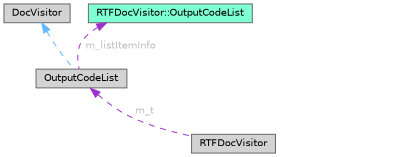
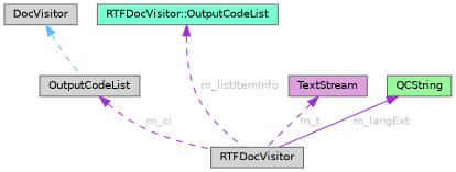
  digraph {
    node [color=gray40 fillcolor=lightgrey fontname=Helvetica fontsize=10 shape=box style=filled]
    edge [color=darkorchid3 dir=back fontname=Helvetica fontsize=10 labelfontname=Helvetica labelfontsize=10 style=dashed fontcolor=grey]
    n1 [fontcolor=black height=0.2 label=RTFDocVisitor width=0.4]
    n2 [height=0.2 label=DocVisitor width=0.4]
    n3 [height=0.2 label=OutputCodeList width=0.4]
+   n4 [fillcolor=plum height=0.2 label=TextStream width=0.4]
+   n5 [fillcolor=palegreen height=0.2 label=QCString width=0.4]
    n6 [fillcolor=aquamarine height=0.2 label="RTFDocVisitor::OutputCodeList" width=0.4]
    n2 -> n3 [color=steelblue1 fontcolor=""]
-   n3 -> n1 [label=" m_t"]
-   n6 -> n3 [label=" m_listItemInfo"]
+   n3 -> n1 [label=" m_ci"]
+   n4 -> n1 [label=" m_t"]
+   n5 -> n1 [label=" m_langExt" style=solid]
+   n6 -> n1 [label=" m_listItemInfo"]
  }
